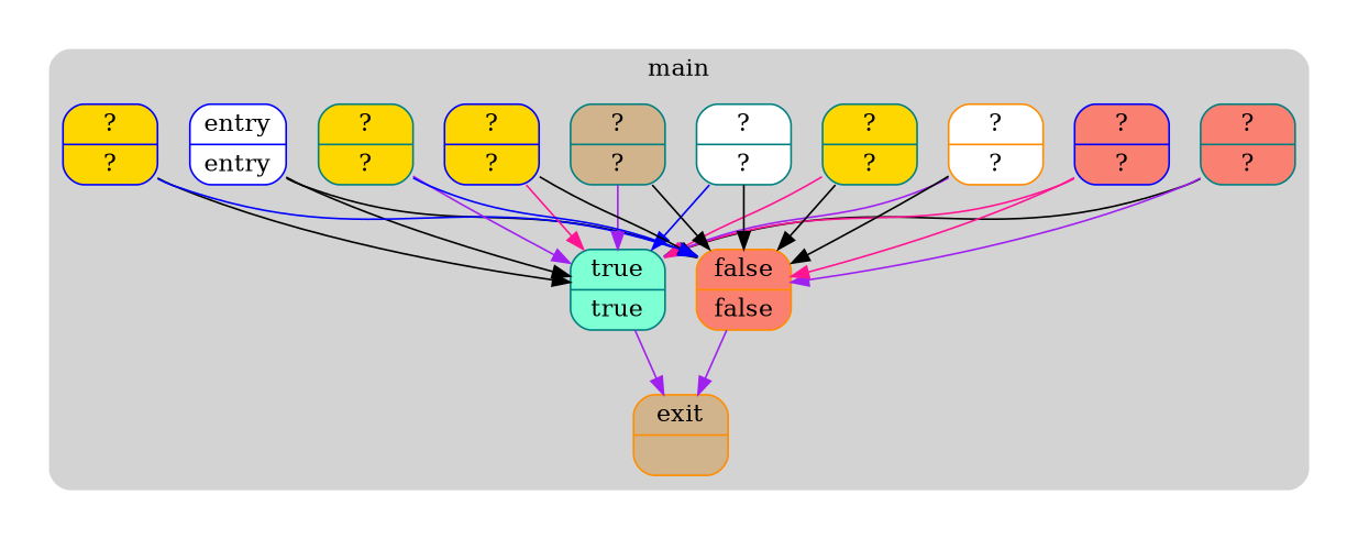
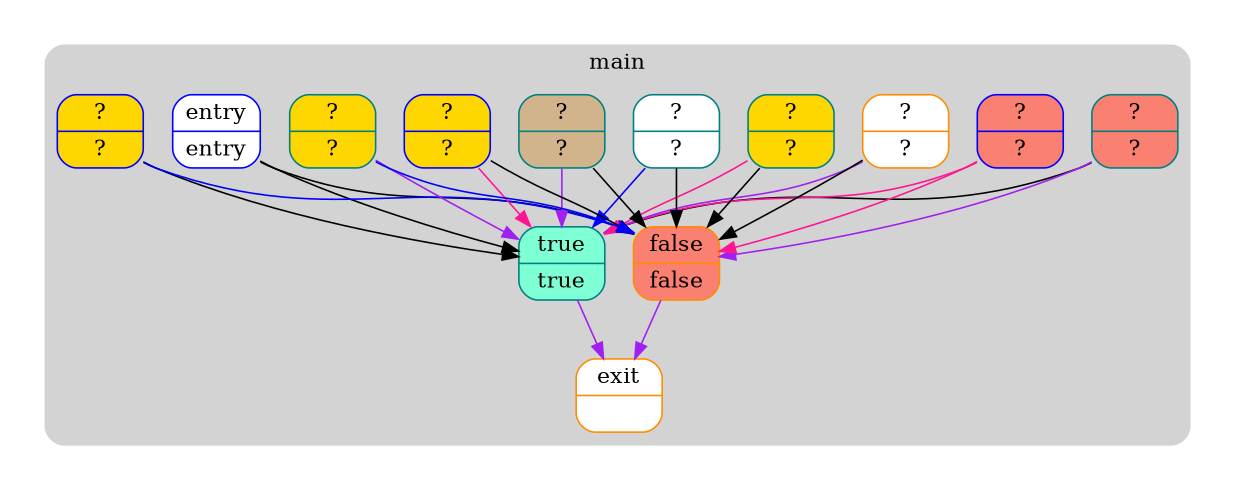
  digraph {
    compound=true
    node [color=teal shape=Mrecord style=filled fillcolor=gold]
    edge [color=black]
    n1 [color=blue label="{entry|entry}" fillcolor=white]
    n2 [label="{true|true}" fillcolor=aquamarine]
    n3 [color=darkorange label="{false|false}" fillcolor=salmon]
    n4 [color=blue label="{?|?}"]
    n5 [label="{?|?}" fillcolor=salmon]
    n6 [color=blue label="{?|?}" fillcolor=salmon]
    n7 [color=darkorange label="{?|?}" fillcolor=white]
    n8 [label="{?|?}"]
    n9 [label="{?|?}" fillcolor=white]
    n10 [label="{?|?}" fillcolor=tan]
    n11 [color=blue label="{?|?}"]
    n12 [label="{?|?}"]
-   n13 [color=darkorange label="{exit|}" fillcolor=tan]
+   n13 [color=darkorange label="{exit|}" fillcolor=white]
    subgraph cluster_1 {
      peripheries=0
      subgraph cluster_2 {
        peripheries=0
        subgraph cluster_3 {
          bgcolor=lightgray
          color=darkgray
          label=main
          peripheries=0
          style=rounded
          n1
          n2
          n3
          n4
          n5
          n6
          n7
          n8
          n9
          n10
          n11
          n12
          n13
        }
      }
    }
    n1 -> n2
    n1 -> n3
    n2 -> n13 [color=purple]
    n3 -> n13 [color=purple]
    n4 -> n2
    n4 -> n3 [color=blue]
    n5 -> n2
    n5 -> n3 [color=purple]
    n6 -> n2 [color=deeppink]
    n6 -> n3 [color=deeppink]
    n7 -> n2 [color=purple]
    n7 -> n3
    n8 -> n2 [color=deeppink]
    n8 -> n3
    n9 -> n2 [color=blue]
    n9 -> n3
    n10 -> n2 [color=purple]
    n10 -> n3
    n11 -> n2 [color=deeppink]
    n11 -> n3
    n12 -> n2 [color=purple]
    n12 -> n3 [color=blue]
  }
